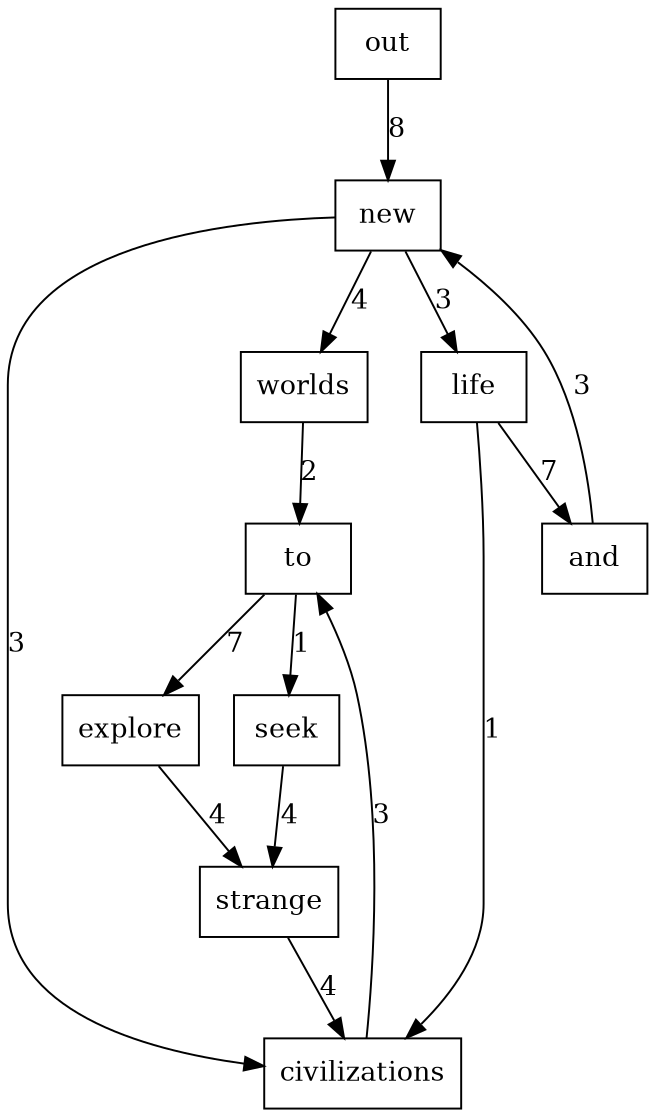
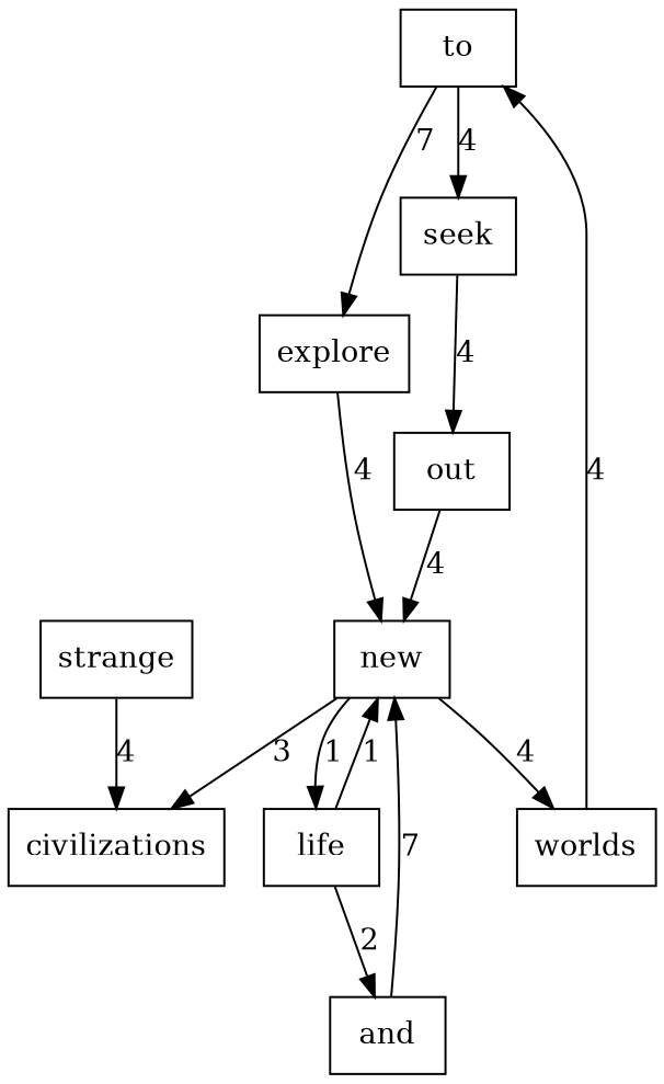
  digraph {
    node [shape=record]
    to
    explore
    seek
    strange
    out
    civilizations
    new
    worlds
    life
    and
    to -> explore [label=7]
-   to -> seek [label=1]
-   explore -> strange [label=4]
-   seek -> strange [label=4]
+   to -> seek [label=4]
+   explore -> new [label=4]
+   seek -> out [label=4]
    strange -> civilizations [label=4]
-   out -> new [label=8]
-   civilizations -> to [label=3]
+   out -> new [label=4]
    new -> civilizations [label=3]
    new -> worlds [label=4]
-   new -> life [label=3]
-   worlds -> to [label=2]
-   life -> civilizations [label=1]
-   life -> and [label=7]
-   and -> new [label=3]
+   new -> life [label=1]
+   worlds -> to [label=4]
+   life -> new [label=1]
+   life -> and [label=2]
+   and -> new [label=7]
  }
